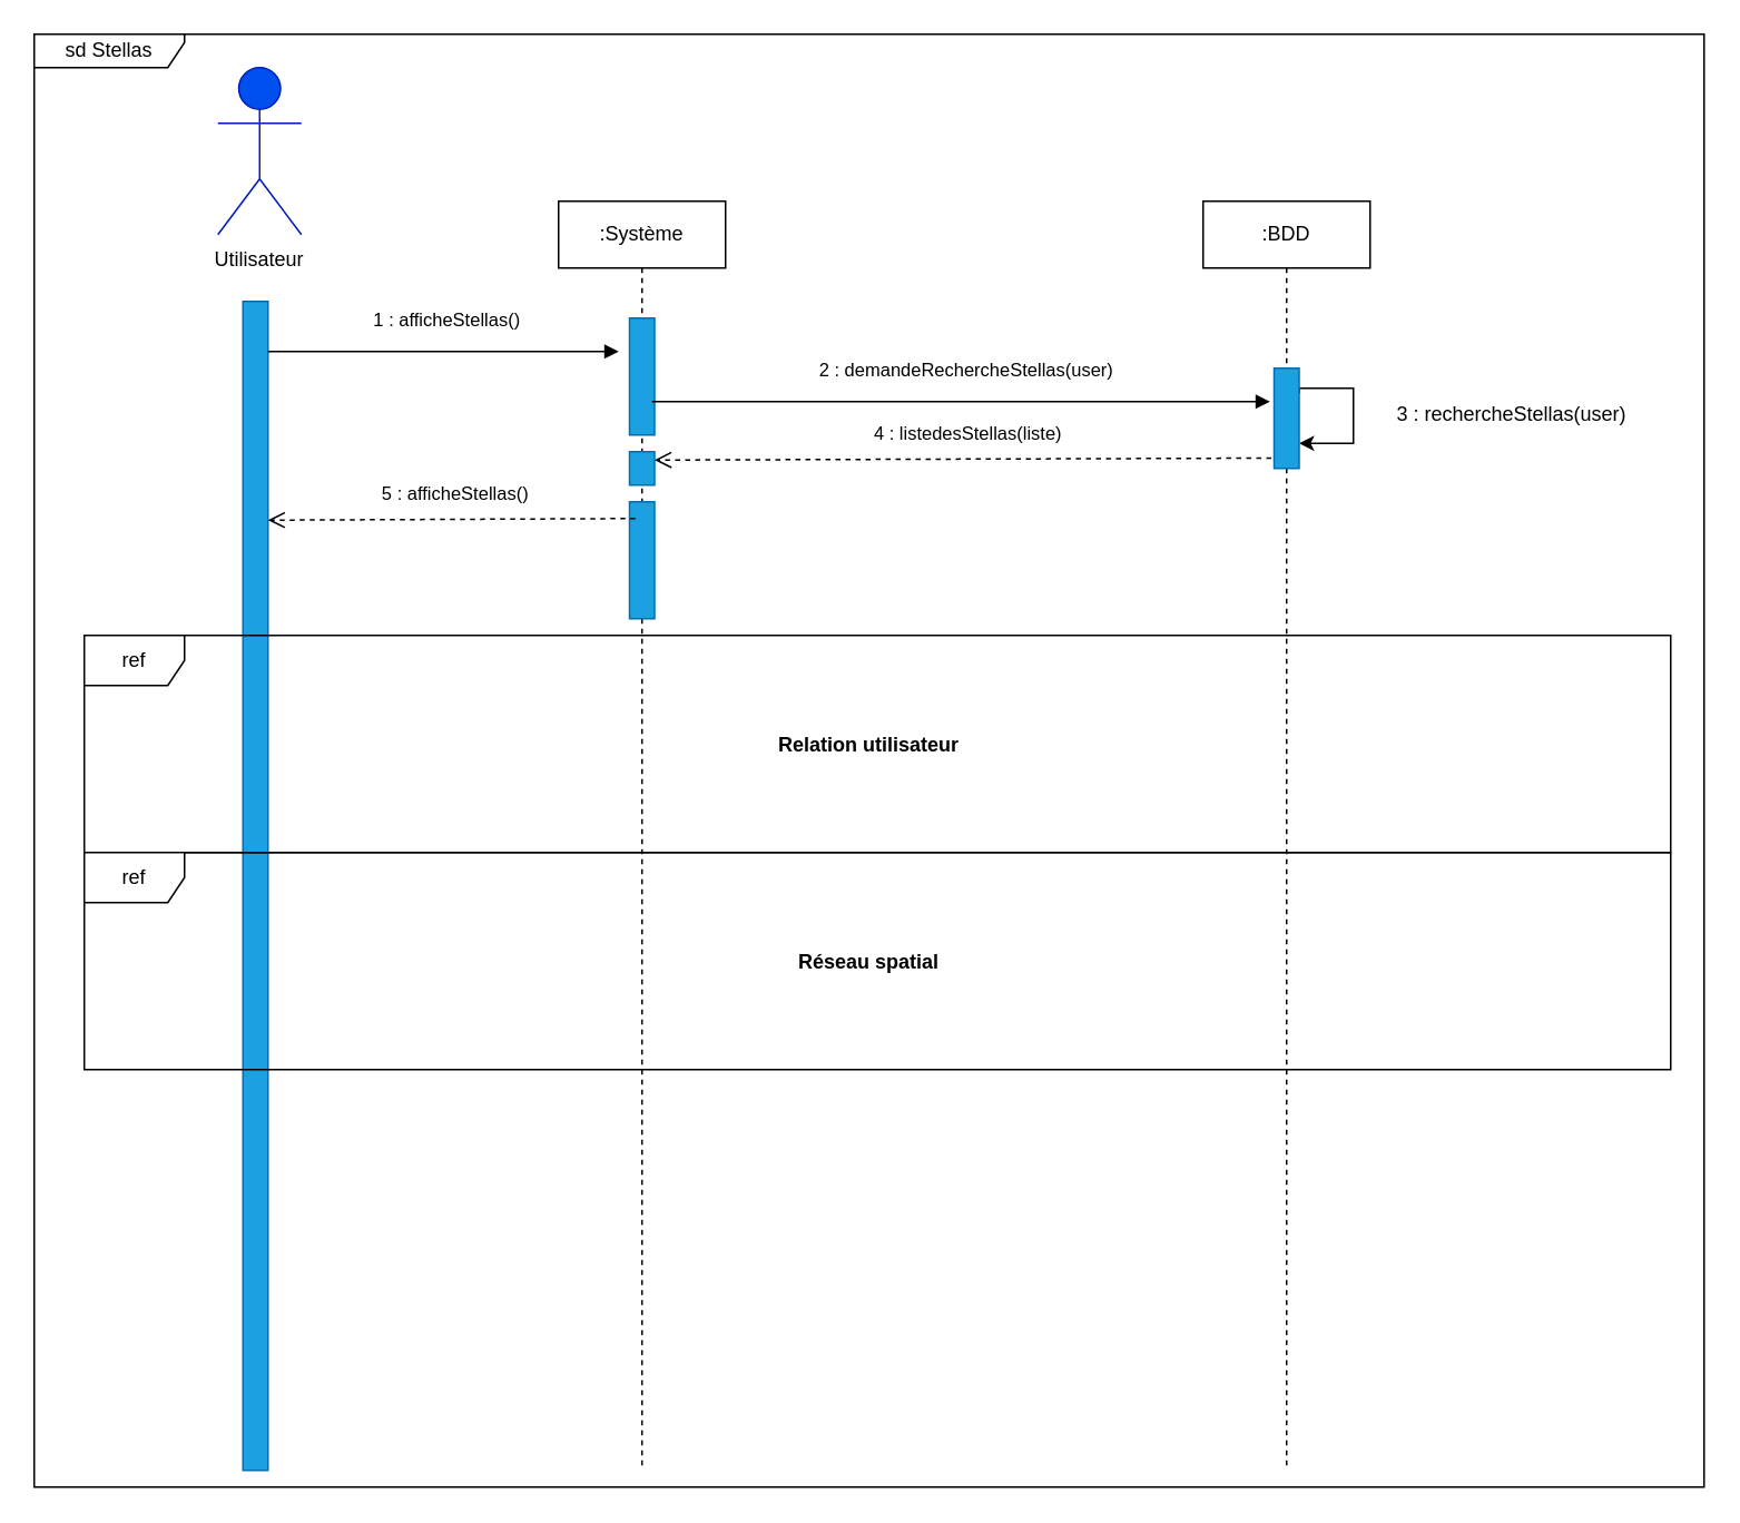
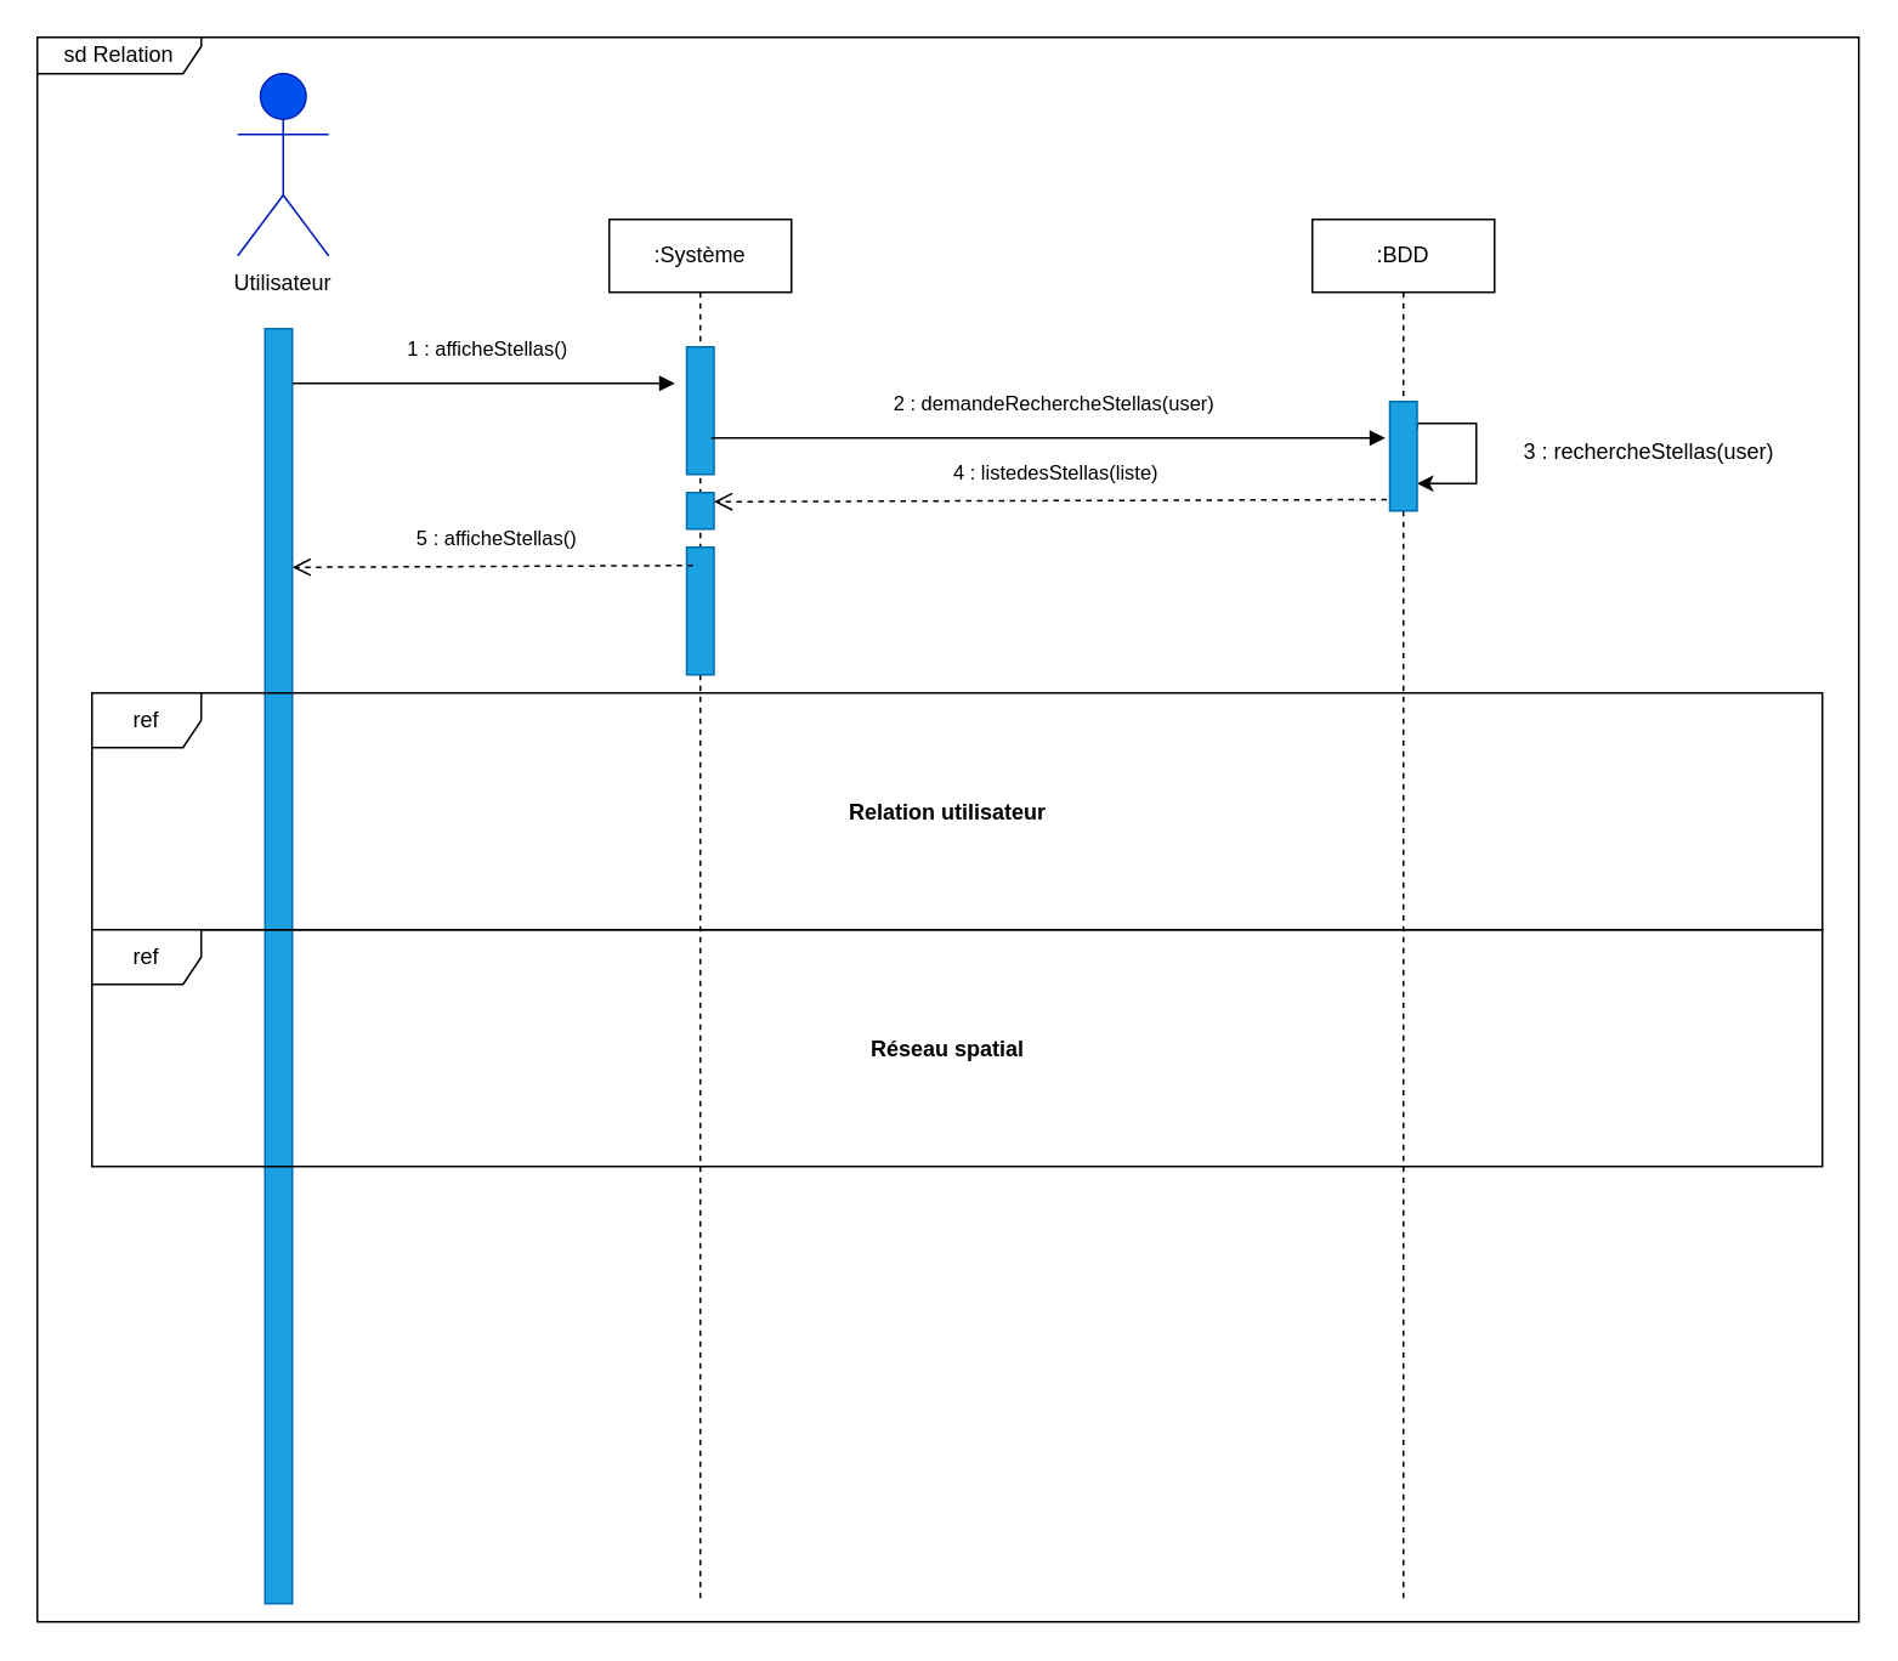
  <mxCell id="0" />
  <mxCell id="1" parent="0" />
  <mxCell id="2" value="&lt;b&gt;Utilisateur&lt;/b&gt;" style="shape=umlActor;verticalLabelPosition=bottom;verticalAlign=top;html=1;fillColor=#0050ef;fontColor=#ffffff;strokeColor=#001DBC;" vertex="1" parent="1"><mxGeometry x="130" y="40" width="50" height="100" as="geometry" /></mxCell>
  <mxCell id="3" value="Utilisateur" style="text;html=1;strokeColor=none;fillColor=none;align=center;verticalAlign=middle;whiteSpace=wrap;rounded=0;" vertex="1" parent="1"><mxGeometry x="125" y="140" width="60" height="30" as="geometry" /></mxCell>
  <mxCell id="4" value=":Système" style="shape=umlLifeline;perimeter=lifelinePerimeter;whiteSpace=wrap;html=1;container=1;collapsible=0;recursiveResize=0;outlineConnect=0;" vertex="1" parent="1"><mxGeometry x="334" y="120" width="100" height="760" as="geometry" /></mxCell>
  <mxCell id="5" value="" style="rounded=0;whiteSpace=wrap;html=1;fillColor=#1ba1e2;fontColor=#ffffff;strokeColor=#006EAF;" vertex="1" parent="4"><mxGeometry x="42.5" y="180" width="15" height="70" as="geometry" /></mxCell>
  <mxCell id="6" value="" style="rounded=0;whiteSpace=wrap;html=1;fillColor=#1ba1e2;fontColor=#ffffff;strokeColor=#006EAF;" vertex="1" parent="4"><mxGeometry x="42.5" y="150" width="15" height="20" as="geometry" /></mxCell>
  <mxCell id="7" value=":BDD" style="shape=umlLifeline;perimeter=lifelinePerimeter;whiteSpace=wrap;html=1;container=1;collapsible=0;recursiveResize=0;outlineConnect=0;" vertex="1" parent="1"><mxGeometry x="720" y="120" width="100" height="760" as="geometry" /></mxCell>
  <mxCell id="8" style="edgeStyle=orthogonalEdgeStyle;rounded=0;orthogonalLoop=1;jettySize=auto;html=1;exitX=1;exitY=0.25;exitDx=0;exitDy=0;entryX=1;entryY=0.75;entryDx=0;entryDy=0;" edge="1" parent="7" source="9" target="9"><mxGeometry relative="1" as="geometry"><Array as="points"><mxPoint x="58" y="112" /><mxPoint x="90" y="112" /><mxPoint x="90" y="145" /></Array></mxGeometry></mxCell>
  <mxCell id="9" value="" style="rounded=0;whiteSpace=wrap;html=1;fillColor=#1ba1e2;fontColor=#ffffff;strokeColor=#006EAF;" vertex="1" parent="7"><mxGeometry x="42.5" y="100" width="15" height="60" as="geometry" /></mxCell>
  <mxCell id="10" value="" style="rounded=0;whiteSpace=wrap;html=1;fillColor=#1ba1e2;fontColor=#ffffff;strokeColor=#006EAF;" vertex="1" parent="1"><mxGeometry x="145" y="180" width="15" height="700" as="geometry" /></mxCell>
  <mxCell id="11" value="" style="rounded=0;whiteSpace=wrap;html=1;fillColor=#1ba1e2;fontColor=#ffffff;strokeColor=#006EAF;" vertex="1" parent="1"><mxGeometry x="376.5" y="190" width="15" height="70" as="geometry" /></mxCell>
  <mxCell id="12" value="1 : afficheStellas()" style="html=1;verticalAlign=bottom;endArrow=block;rounded=0;" edge="1" parent="1"><mxGeometry x="0.016" y="10" width="80" relative="1" as="geometry"><mxPoint x="160" y="210" as="sourcePoint" /><mxPoint x="370" y="210" as="targetPoint" /><mxPoint as="offset" /></mxGeometry></mxCell>
  <mxCell id="13" value="2 : demandeRechercheStellas(user)" style="html=1;verticalAlign=bottom;endArrow=block;rounded=0;" edge="1" parent="1"><mxGeometry x="0.016" y="10" width="80" relative="1" as="geometry"><mxPoint x="390" y="240" as="sourcePoint" /><mxPoint x="760" y="240" as="targetPoint" /><mxPoint as="offset" /></mxGeometry></mxCell>
  <mxCell id="14" value="3 : rechercheStellas(user)" style="text;html=1;strokeColor=none;fillColor=none;align=center;verticalAlign=middle;whiteSpace=wrap;rounded=0;" vertex="1" parent="1"><mxGeometry x="810" y="233" width="190" height="30" as="geometry" /></mxCell>
  <mxCell id="15" value="4 : listedesStellas(liste)" style="html=1;verticalAlign=bottom;endArrow=open;dashed=1;endSize=8;rounded=0;exitX=-0.111;exitY=0.897;exitDx=0;exitDy=0;exitPerimeter=0;entryX=1;entryY=0.25;entryDx=0;entryDy=0;" edge="1" parent="1" source="9" target="6"><mxGeometry x="-0.016" y="-6" relative="1" as="geometry"><mxPoint x="772.5" y="555" as="sourcePoint" /><mxPoint x="460" y="274" as="targetPoint" /><mxPoint as="offset" /></mxGeometry></mxCell>
  <mxCell id="16" value="5 : afficheStellas()" style="html=1;verticalAlign=bottom;endArrow=open;dashed=1;endSize=8;rounded=0;exitX=0.233;exitY=0.143;exitDx=0;exitDy=0;exitPerimeter=0;" edge="1" parent="1" source="5"><mxGeometry x="-0.016" y="-6" relative="1" as="geometry"><mxPoint x="369.335" y="310" as="sourcePoint" /><mxPoint x="160" y="311" as="targetPoint" /><mxPoint as="offset" /></mxGeometry></mxCell>
  <mxCell id="17" value="ref" style="shape=umlFrame;whiteSpace=wrap;html=1;" vertex="1" parent="1"><mxGeometry x="50" y="380" width="950" height="130" as="geometry" /></mxCell>
  <mxCell id="18" value="Relation utilisateur" style="text;align=center;fontStyle=1;verticalAlign=middle;spacingLeft=3;spacingRight=3;strokeColor=none;rotatable=0;points=[[0,0.5],[1,0.5]];portConstraint=eastwest;" vertex="1" parent="1"><mxGeometry x="480" y="432" width="80" height="26" as="geometry" /></mxCell>
  <mxCell id="19" value="ref" style="shape=umlFrame;whiteSpace=wrap;html=1;" vertex="1" parent="1"><mxGeometry x="50" y="510" width="950" height="130" as="geometry" /></mxCell>
  <mxCell id="20" value="Réseau spatial" style="text;align=center;fontStyle=1;verticalAlign=middle;spacingLeft=3;spacingRight=3;strokeColor=none;rotatable=0;points=[[0,0.5],[1,0.5]];portConstraint=eastwest;" vertex="1" parent="1"><mxGeometry x="480" y="562" width="80" height="26" as="geometry" /></mxCell>
- <mxCell id="21" value="sd Stellas" style="shape=umlFrame;whiteSpace=wrap;html=1;width=90;height=20;" vertex="1" parent="1"><mxGeometry y="20" width="1000" height="870" as="geometry" x="20" /></mxCell>
+ <mxCell id="21" value="sd Relation" style="shape=umlFrame;whiteSpace=wrap;html=1;width=90;height=20;" vertex="1" parent="1"><mxGeometry y="20" width="1000" height="870" as="geometry" x="20" /></mxCell>
